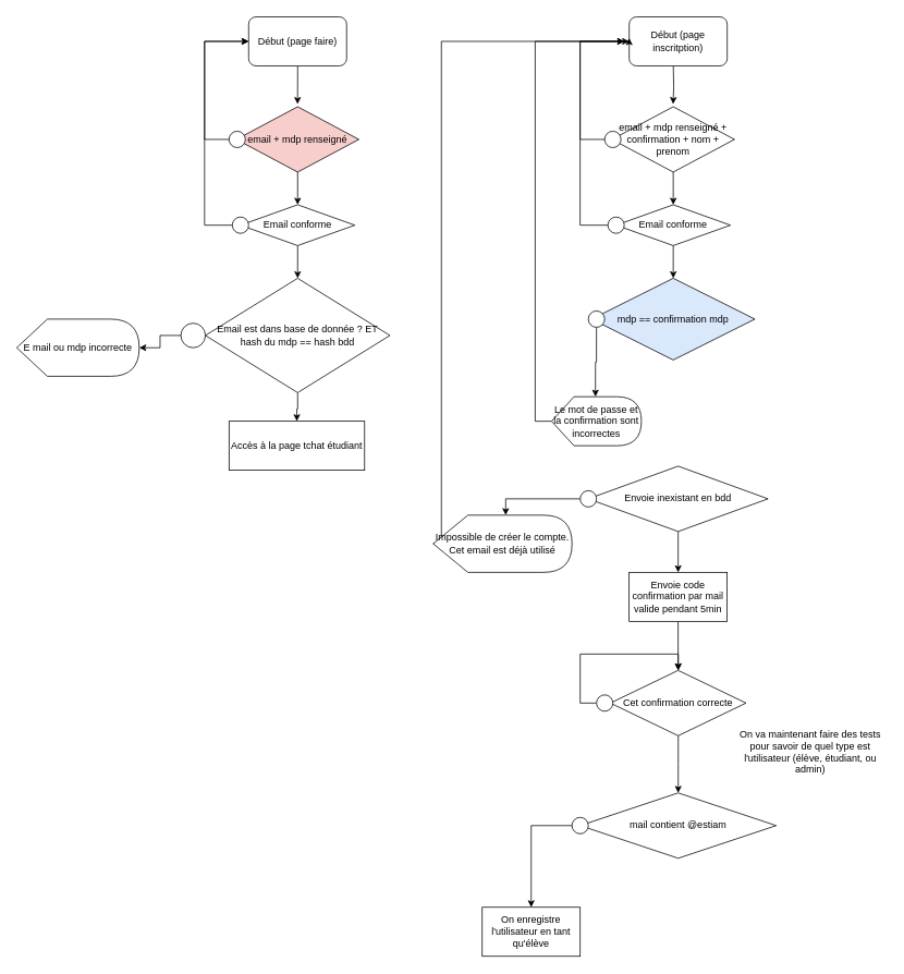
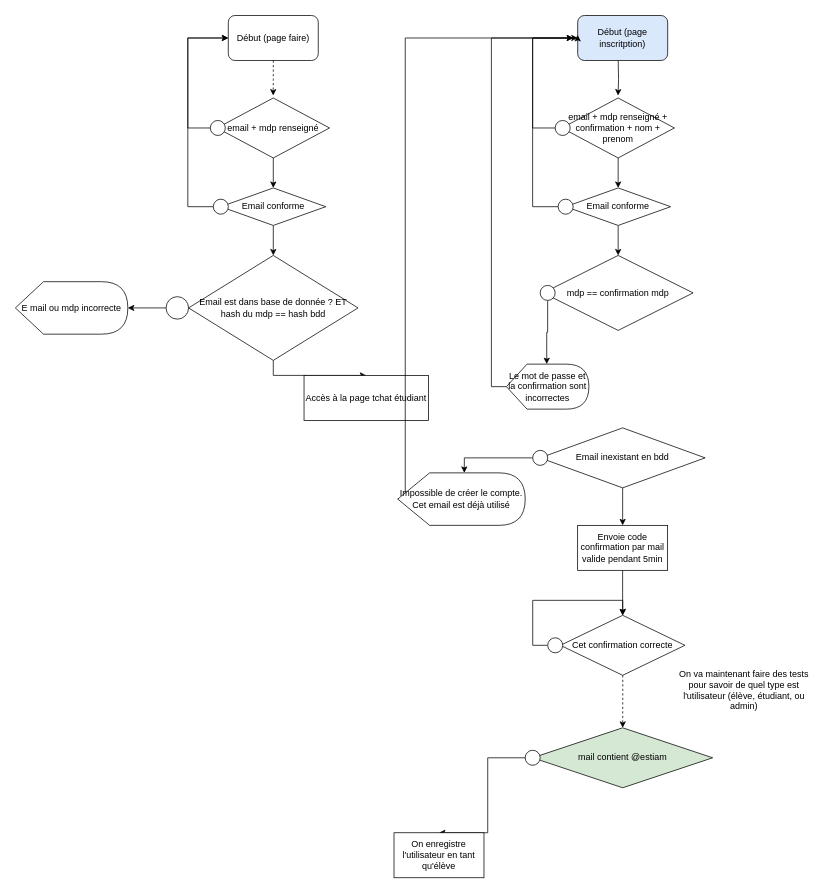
  <mxCell id="0" />
  <mxCell id="1" parent="0" />
- <mxCell id="2" style="edgeStyle=orthogonalEdgeStyle;rounded=0;orthogonalLoop=1;jettySize=auto;html=1;entryX=0.499;entryY=-0.041;entryDx=0;entryDy=0;entryPerimeter=0;" edge="1" parent="1" source="3" target="5"><mxGeometry relative="1" as="geometry" /></mxCell>
+ <mxCell id="2" style="edgeStyle=orthogonalEdgeStyle;rounded=0;orthogonalLoop=1;jettySize=auto;html=1;entryX=0.499;entryY=-0.041;entryDx=0;entryDy=0;entryPerimeter=0;dashed=1;" edge="1" parent="1" source="3" target="5"><mxGeometry relative="1" as="geometry" /></mxCell>
  <mxCell id="3" value="Début (page faire)" style="rounded=1;whiteSpace=wrap;html=1;" vertex="1" parent="1"><mxGeometry x="304" y="20" width="120" height="60" as="geometry" /></mxCell>
  <mxCell id="4" value="" style="edgeStyle=orthogonalEdgeStyle;rounded=0;orthogonalLoop=1;jettySize=auto;html=1;" edge="1" parent="1" source="5" target="9"><mxGeometry relative="1" as="geometry" /></mxCell>
- <mxCell id="5" value="email + mdp renseigné" style="rhombus;whiteSpace=wrap;html=1;fillColor=#f8cecc;" vertex="1" parent="1"><mxGeometry x="289" y="130" width="150" height="80" as="geometry" /></mxCell>
+ <mxCell id="5" value="email + mdp renseigné" style="rhombus;whiteSpace=wrap;html=1;" vertex="1" parent="1"><mxGeometry x="289" y="130" width="150" height="80" as="geometry" /></mxCell>
  <mxCell id="6" style="edgeStyle=orthogonalEdgeStyle;rounded=0;orthogonalLoop=1;jettySize=auto;html=1;exitX=0;exitY=0.5;exitDx=0;exitDy=0;entryX=0;entryY=0.5;entryDx=0;entryDy=0;" edge="1" parent="1" source="7" target="3"><mxGeometry relative="1" as="geometry"><Array as="points"><mxPoint x="250" y="170" /><mxPoint x="250" y="50" /></Array></mxGeometry></mxCell>
  <mxCell id="7" value="" style="ellipse;whiteSpace=wrap;html=1;aspect=fixed;" vertex="1" parent="1"><mxGeometry x="280" y="160" width="20" height="20" as="geometry" /></mxCell>
  <mxCell id="8" value="" style="edgeStyle=orthogonalEdgeStyle;rounded=0;orthogonalLoop=1;jettySize=auto;html=1;" edge="1" parent="1" source="9" target="13"><mxGeometry relative="1" as="geometry" /></mxCell>
  <mxCell id="9" value="Email conforme" style="rhombus;whiteSpace=wrap;html=1;" vertex="1" parent="1"><mxGeometry x="294" y="250" width="140" height="50" as="geometry" /></mxCell>
  <mxCell id="10" style="edgeStyle=orthogonalEdgeStyle;rounded=0;orthogonalLoop=1;jettySize=auto;html=1;exitX=0;exitY=0.5;exitDx=0;exitDy=0;entryX=0;entryY=0.5;entryDx=0;entryDy=0;" edge="1" parent="1" source="11" target="3"><mxGeometry relative="1" as="geometry"><Array as="points"><mxPoint x="250" y="275" /><mxPoint x="250" y="50" /></Array></mxGeometry></mxCell>
  <mxCell id="11" value="" style="ellipse;whiteSpace=wrap;html=1;aspect=fixed;" vertex="1" parent="1"><mxGeometry x="284" y="265" width="20" height="20" as="geometry" /></mxCell>
  <mxCell id="12" value="" style="edgeStyle=orthogonalEdgeStyle;rounded=0;orthogonalLoop=1;jettySize=auto;html=1;" edge="1" parent="1" source="13" target="17"><mxGeometry relative="1" as="geometry" /></mxCell>
  <mxCell id="13" value="Email est dans base de donnée ? ET hash du mdp == hash bdd " style="rhombus;whiteSpace=wrap;html=1;" vertex="1" parent="1"><mxGeometry x="251" y="340" width="226" height="140" as="geometry" /></mxCell>
  <mxCell id="14" style="edgeStyle=orthogonalEdgeStyle;rounded=0;orthogonalLoop=1;jettySize=auto;html=1;exitX=0;exitY=0.5;exitDx=0;exitDy=0;entryX=1;entryY=0.5;entryDx=0;entryDy=0;entryPerimeter=0;" edge="1" parent="1" source="15" target="16"><mxGeometry relative="1" as="geometry" /></mxCell>
  <mxCell id="15" value="" style="ellipse;whiteSpace=wrap;html=1;aspect=fixed;" vertex="1" parent="1"><mxGeometry x="221" y="395" width="30" height="30" as="geometry" /></mxCell>
- <mxCell id="16" value="E mail ou mdp incorrecte" style="shape=display;whiteSpace=wrap;html=1;" vertex="1" parent="1"><mxGeometry x="20" y="390" width="150" height="70" as="geometry" /></mxCell>
- <mxCell id="17" value="Accès à la page tchat étudiant" style="rounded=0;whiteSpace=wrap;html=1;" vertex="1" parent="1"><mxGeometry x="280" y="515" width="166" height="60" as="geometry" /></mxCell>
- <mxCell id="18" value="Début (page inscritption)" style="rounded=1;whiteSpace=wrap;html=1;" vertex="1" parent="1"><mxGeometry x="770" y="20" width="120" height="60" as="geometry" /></mxCell>
+ <mxCell id="16" value="E mail ou mdp incorrecte" style="shape=display;whiteSpace=wrap;html=1;" vertex="1" parent="1"><mxGeometry x="20" y="375" width="150" height="70" as="geometry" /></mxCell>
+ <mxCell id="17" value="Accès à la page tchat étudiant" style="rounded=0;whiteSpace=wrap;html=1;" vertex="1" parent="1"><mxGeometry x="405" y="500" width="166" height="60" as="geometry" /></mxCell>
+ <mxCell id="18" value="Début (page inscritption)" style="rounded=1;whiteSpace=wrap;html=1;fillColor=#dae8fc;" vertex="1" parent="1"><mxGeometry x="770" y="20" width="120" height="60" as="geometry" /></mxCell>
  <mxCell id="19" style="edgeStyle=orthogonalEdgeStyle;rounded=0;orthogonalLoop=1;jettySize=auto;html=1;entryX=0.499;entryY=-0.041;entryDx=0;entryDy=0;entryPerimeter=0;" edge="1" parent="1" target="21"><mxGeometry relative="1" as="geometry"><mxPoint x="823.999" y="80" as="sourcePoint" /></mxGeometry></mxCell>
  <mxCell id="20" value="" style="edgeStyle=orthogonalEdgeStyle;rounded=0;orthogonalLoop=1;jettySize=auto;html=1;" edge="1" parent="1" source="21" target="25"><mxGeometry relative="1" as="geometry" /></mxCell>
  <mxCell id="21" value="email + mdp renseigné + confirmation + nom + prenom" style="rhombus;whiteSpace=wrap;html=1;" vertex="1" parent="1"><mxGeometry x="748.94" y="130" width="150" height="80" as="geometry" /></mxCell>
  <mxCell id="22" style="edgeStyle=orthogonalEdgeStyle;rounded=0;orthogonalLoop=1;jettySize=auto;html=1;exitX=0;exitY=0.5;exitDx=0;exitDy=0;entryX=0;entryY=0.5;entryDx=0;entryDy=0;" edge="1" parent="1" source="23"><mxGeometry relative="1" as="geometry"><mxPoint x="763.94" y="50" as="targetPoint" /><Array as="points"><mxPoint x="709.94" y="170" /><mxPoint x="709.94" y="50" /></Array></mxGeometry></mxCell>
  <mxCell id="23" value="" style="ellipse;whiteSpace=wrap;html=1;aspect=fixed;" vertex="1" parent="1"><mxGeometry x="739.94" y="160" width="20" height="20" as="geometry" /></mxCell>
  <mxCell id="24" value="" style="edgeStyle=orthogonalEdgeStyle;rounded=0;orthogonalLoop=1;jettySize=auto;html=1;" edge="1" parent="1" source="25" target="28"><mxGeometry relative="1" as="geometry" /></mxCell>
  <mxCell id="25" value="Email conforme" style="rhombus;whiteSpace=wrap;html=1;" vertex="1" parent="1"><mxGeometry x="753.94" y="250" width="140" height="50" as="geometry" /></mxCell>
  <mxCell id="26" style="edgeStyle=orthogonalEdgeStyle;rounded=0;orthogonalLoop=1;jettySize=auto;html=1;exitX=0;exitY=0.5;exitDx=0;exitDy=0;entryX=0;entryY=0.5;entryDx=0;entryDy=0;" edge="1" parent="1" source="27"><mxGeometry relative="1" as="geometry"><mxPoint x="763.94" y="50" as="targetPoint" /><Array as="points"><mxPoint x="709.94" y="275" /><mxPoint x="709.94" y="50" /></Array></mxGeometry></mxCell>
  <mxCell id="27" value="" style="ellipse;whiteSpace=wrap;html=1;aspect=fixed;" vertex="1" parent="1"><mxGeometry x="743.94" y="265" width="20" height="20" as="geometry" /></mxCell>
- <mxCell id="28" value="mdp == confirmation mdp" style="rhombus;whiteSpace=wrap;html=1;fillColor=#dae8fc;" vertex="1" parent="1"><mxGeometry x="723.94" y="340" width="200" height="100" as="geometry" /></mxCell>
+ <mxCell id="28" value="mdp == confirmation mdp" style="rhombus;whiteSpace=wrap;html=1;" vertex="1" parent="1"><mxGeometry x="723.94" y="340" width="200" height="100" as="geometry" /></mxCell>
  <mxCell id="29" style="edgeStyle=orthogonalEdgeStyle;rounded=0;orthogonalLoop=1;jettySize=auto;html=1;exitX=0;exitY=0.5;exitDx=0;exitDy=0;exitPerimeter=0;entryX=0;entryY=0.5;entryDx=0;entryDy=0;" edge="1" parent="1" source="30" target="18"><mxGeometry relative="1" as="geometry" /></mxCell>
  <mxCell id="30" value="Le mot de passe et la confirmation sont incorrectes" style="shape=display;whiteSpace=wrap;html=1;" vertex="1" parent="1"><mxGeometry x="674.94" y="485" width="110" height="60" as="geometry" /></mxCell>
  <mxCell id="31" style="edgeStyle=orthogonalEdgeStyle;rounded=0;orthogonalLoop=1;jettySize=auto;html=1;exitX=0.5;exitY=1;exitDx=0;exitDy=0;entryX=0;entryY=0;entryDx=53.75;entryDy=0;entryPerimeter=0;" edge="1" parent="1" source="32" target="30"><mxGeometry relative="1" as="geometry" /></mxCell>
  <mxCell id="32" value="" style="ellipse;whiteSpace=wrap;html=1;aspect=fixed;" vertex="1" parent="1"><mxGeometry x="719.94" y="380" width="20" height="20" as="geometry" /></mxCell>
  <mxCell id="33" value="" style="edgeStyle=orthogonalEdgeStyle;rounded=0;orthogonalLoop=1;jettySize=auto;html=1;" edge="1" parent="1" source="34" target="40"><mxGeometry relative="1" as="geometry" /></mxCell>
- <mxCell id="34" value="Envoie inexistant en bdd" style="rhombus;whiteSpace=wrap;html=1;" vertex="1" parent="1"><mxGeometry x="719.94" y="570" width="220" height="80" as="geometry" /></mxCell>
+ <mxCell id="34" value="Email inexistant en bdd" style="rhombus;whiteSpace=wrap;html=1;" vertex="1" parent="1"><mxGeometry x="719.94" y="570" width="220" height="80" as="geometry" /></mxCell>
  <mxCell id="35" style="edgeStyle=orthogonalEdgeStyle;rounded=0;orthogonalLoop=1;jettySize=auto;html=1;exitX=0;exitY=0.5;exitDx=0;exitDy=0;entryX=0;entryY=0;entryDx=88.75;entryDy=0;entryPerimeter=0;" edge="1" parent="1" source="36" target="38"><mxGeometry relative="1" as="geometry" /></mxCell>
  <mxCell id="36" value="" style="ellipse;whiteSpace=wrap;html=1;aspect=fixed;" vertex="1" parent="1"><mxGeometry x="710" y="600" width="20" height="20" as="geometry" /></mxCell>
  <mxCell id="37" style="edgeStyle=orthogonalEdgeStyle;rounded=0;orthogonalLoop=1;jettySize=auto;html=1;exitX=0;exitY=0.5;exitDx=0;exitDy=0;exitPerimeter=0;" edge="1" parent="1" source="38"><mxGeometry relative="1" as="geometry"><mxPoint x="770" y="46" as="targetPoint" /><Array as="points"><mxPoint x="540" y="665" /><mxPoint x="540" y="50" /><mxPoint x="770" y="50" /></Array></mxGeometry></mxCell>
  <mxCell id="38" value="Impossible de créer le compte. Cet email est déjà utilisé" style="shape=display;whiteSpace=wrap;html=1;" vertex="1" parent="1"><mxGeometry x="530" y="630" width="170" height="70" as="geometry" /></mxCell>
  <mxCell id="39" value="" style="edgeStyle=orthogonalEdgeStyle;rounded=0;orthogonalLoop=1;jettySize=auto;html=1;" edge="1" parent="1" source="40" target="42"><mxGeometry relative="1" as="geometry" /></mxCell>
  <mxCell id="40" value="Envoie code confirmation par mail valide pendant 5min" style="rounded=0;whiteSpace=wrap;html=1;" vertex="1" parent="1"><mxGeometry x="769.94" y="700" width="120" height="60" as="geometry" /></mxCell>
- <mxCell id="41" value="" style="edgeStyle=orthogonalEdgeStyle;rounded=0;orthogonalLoop=1;jettySize=auto;html=1;" edge="1" parent="1" source="42" target="46"><mxGeometry relative="1" as="geometry" /></mxCell>
+ <mxCell id="41" value="" style="edgeStyle=orthogonalEdgeStyle;rounded=0;orthogonalLoop=1;jettySize=auto;html=1;dashed=1;" edge="1" parent="1" source="42" target="46"><mxGeometry relative="1" as="geometry" /></mxCell>
  <mxCell id="42" value="Cet confirmation correcte" style="rhombus;whiteSpace=wrap;html=1;" vertex="1" parent="1"><mxGeometry x="746.97" y="820" width="166.06" height="80" as="geometry" /></mxCell>
  <mxCell id="43" style="edgeStyle=orthogonalEdgeStyle;rounded=0;orthogonalLoop=1;jettySize=auto;html=1;exitX=0;exitY=0.5;exitDx=0;exitDy=0;entryX=0.5;entryY=0;entryDx=0;entryDy=0;" edge="1" parent="1" source="44" target="42"><mxGeometry relative="1" as="geometry" /></mxCell>
  <mxCell id="44" value="" style="ellipse;whiteSpace=wrap;html=1;aspect=fixed;" vertex="1" parent="1"><mxGeometry x="730" y="850" width="20" height="20" as="geometry" /></mxCell>
  <mxCell id="45" value="On va maintenant faire des tests pour savoir de quel type est l'utilisateur (élève, étudiant, ou admin)" style="text;html=1;strokeColor=none;fillColor=none;align=center;verticalAlign=middle;whiteSpace=wrap;rounded=0;" vertex="1" parent="1"><mxGeometry x="898.94" y="880" width="186" height="80" as="geometry" /></mxCell>
- <mxCell id="46" value="mail contient @estiam" style="rhombus;whiteSpace=wrap;html=1;" vertex="1" parent="1"><mxGeometry x="710" y="970" width="240" height="80" as="geometry" /></mxCell>
+ <mxCell id="46" value="mail contient @estiam" style="rhombus;whiteSpace=wrap;html=1;fillColor=#d5e8d4;" vertex="1" parent="1"><mxGeometry x="710" y="970" width="240" height="80" as="geometry" /></mxCell>
  <mxCell id="47" style="edgeStyle=orthogonalEdgeStyle;rounded=0;orthogonalLoop=1;jettySize=auto;html=1;exitX=0.5;exitY=1;exitDx=0;exitDy=0;entryX=0.5;entryY=0;entryDx=0;entryDy=0;" edge="1" parent="1" source="48" target="49"><mxGeometry relative="1" as="geometry"><Array as="points"><mxPoint x="710" y="1010" /><mxPoint x="650" y="1010" /></Array></mxGeometry></mxCell>
  <mxCell id="48" value="" style="ellipse;whiteSpace=wrap;html=1;aspect=fixed;" vertex="1" parent="1"><mxGeometry x="699.94" y="1000" width="20" height="20" as="geometry" /></mxCell>
- <mxCell id="49" value="On enregistre l'utilisateur en tant qu'élève" style="rounded=0;whiteSpace=wrap;html=1;" vertex="1" parent="1"><mxGeometry x="590" y="1110" width="120" height="60" as="geometry" /></mxCell>
+ <mxCell id="49" value="On enregistre l'utilisateur en tant qu'élève" style="rounded=0;whiteSpace=wrap;html=1;" vertex="1" parent="1"><mxGeometry x="525" y="1110" width="120" height="60" as="geometry" /></mxCell>
